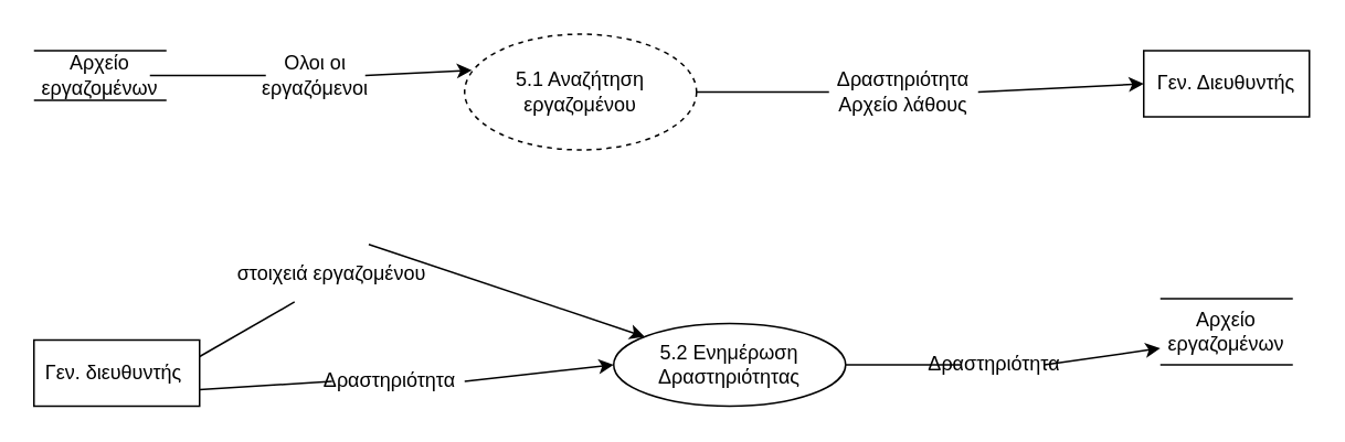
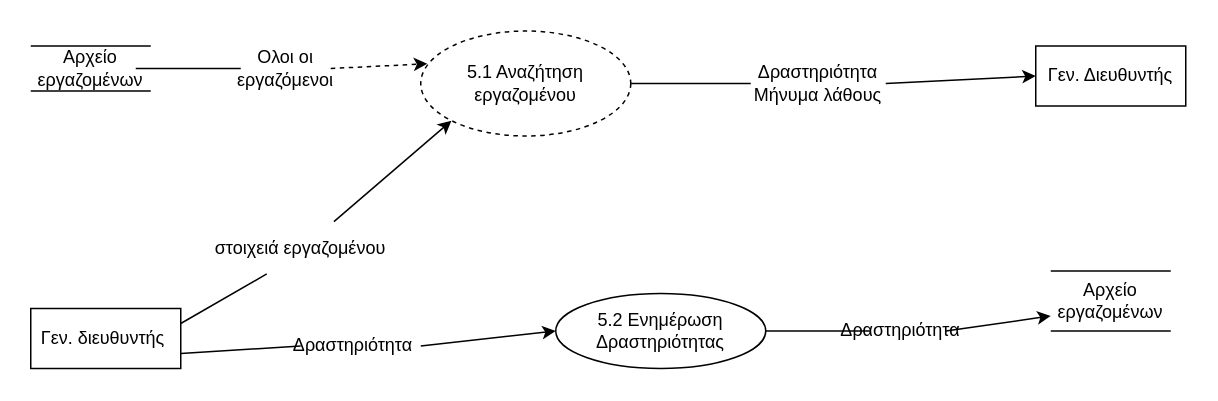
  <mxCell id="0" />
  <mxCell id="1" parent="0" />
  <mxCell id="2" value="Γεν. διευθυντής&amp;nbsp;" style="whiteSpace=wrap;html=1;align=center;" vertex="1" parent="1"><mxGeometry x="20" y="205" width="100" height="40" as="geometry" /></mxCell>
  <mxCell id="3" value="5.1 Αναζήτηση εργαζομένου" style="ellipse;whiteSpace=wrap;html=1;align=center;dashed=1;" vertex="1" parent="1"><mxGeometry x="280" y="20" width="140" height="70" as="geometry" /></mxCell>
  <mxCell id="4" value="5.2 Ενημέρωση Δραστηριότητας" style="ellipse;whiteSpace=wrap;html=1;align=center;" vertex="1" parent="1"><mxGeometry x="370" y="195" width="140" height="50" as="geometry" /></mxCell>
  <mxCell id="5" value="" style="endArrow=none;html=1;rounded=0;" edge="1" parent="1"><mxGeometry width="50" height="50" relative="1" as="geometry"><mxPoint x="20" y="30" as="sourcePoint" /><mxPoint x="100" y="30" as="targetPoint" /></mxGeometry></mxCell>
  <mxCell id="6" value="Αρχείο εργαζομένων" style="text;html=1;strokeColor=none;fillColor=none;align=center;verticalAlign=middle;whiteSpace=wrap;rounded=0;" vertex="1" parent="1"><mxGeometry x="30" y="30" width="60" height="30" as="geometry" /></mxCell>
  <mxCell id="7" value="" style="endArrow=none;html=1;rounded=0;" edge="1" parent="1"><mxGeometry width="50" height="50" relative="1" as="geometry"><mxPoint x="20" y="60" as="sourcePoint" /><mxPoint x="100" y="60" as="targetPoint" /></mxGeometry></mxCell>
  <mxCell id="8" value="" style="endArrow=none;html=1;rounded=0;exitX=1;exitY=0.25;exitDx=0;exitDy=0;entryX=0.338;entryY=1.065;entryDx=0;entryDy=0;entryPerimeter=0;" edge="1" parent="1" source="2" target="9"><mxGeometry width="50" height="50" relative="1" as="geometry"><mxPoint x="120" y="230" as="sourcePoint" /><mxPoint x="160" y="170" as="targetPoint" /></mxGeometry></mxCell>
  <mxCell id="9" value="στοιχειά εργαζομένου" style="text;html=1;strokeColor=none;fillColor=none;align=center;verticalAlign=middle;whiteSpace=wrap;rounded=0;" vertex="1" parent="1"><mxGeometry x="130" y="150" width="140" height="30" as="geometry" /></mxCell>
- <mxCell id="10" value="" style="endArrow=classic;html=1;rounded=0;exitX=0.658;exitY=-0.096;exitDx=0;exitDy=0;exitPerimeter=0;" edge="1" parent="1" source="9" target="4"><mxGeometry width="50" height="50" relative="1" as="geometry"><mxPoint x="250" y="150" as="sourcePoint" /><mxPoint x="300" y="100" as="targetPoint" /></mxGeometry></mxCell>
+ <mxCell id="10" value="" style="endArrow=classic;html=1;rounded=0;exitX=0.658;exitY=-0.096;exitDx=0;exitDy=0;exitPerimeter=0;entryX=0;entryY=1;entryDx=0;entryDy=0;" edge="1" parent="1" source="9" target="3"><mxGeometry width="50" height="50" relative="1" as="geometry"><mxPoint x="250" y="150" as="sourcePoint" /><mxPoint x="300" y="100" as="targetPoint" /></mxGeometry></mxCell>
  <mxCell id="11" value="" style="endArrow=none;html=1;rounded=0;exitX=1;exitY=0.5;exitDx=0;exitDy=0;" edge="1" parent="1" source="6"><mxGeometry width="50" height="50" relative="1" as="geometry"><mxPoint x="140" y="40" as="sourcePoint" /><mxPoint x="160" y="45" as="targetPoint" /></mxGeometry></mxCell>
  <mxCell id="12" value="Ολοι οι εργαζόμενοι" style="text;html=1;strokeColor=none;fillColor=none;align=center;verticalAlign=middle;whiteSpace=wrap;rounded=0;" vertex="1" parent="1"><mxGeometry x="160" y="30" width="60" height="30" as="geometry" /></mxCell>
- <mxCell id="13" value="" style="endArrow=classic;html=1;rounded=0;exitX=1;exitY=0.5;exitDx=0;exitDy=0;entryX=0.031;entryY=0.312;entryDx=0;entryDy=0;entryPerimeter=0;" edge="1" parent="1" source="12" target="3"><mxGeometry width="50" height="50" relative="1" as="geometry"><mxPoint x="230" y="30" as="sourcePoint" /><mxPoint x="280" y="-20" as="targetPoint" /><Array as="points" /></mxGeometry></mxCell>
+ <mxCell id="13" value="" style="endArrow=classic;html=1;rounded=0;exitX=1;exitY=0.5;exitDx=0;exitDy=0;entryX=0.031;entryY=0.312;entryDx=0;entryDy=0;entryPerimeter=0;dashed=1;" edge="1" parent="1" source="12" target="3"><mxGeometry width="50" height="50" relative="1" as="geometry"><mxPoint x="230" y="30" as="sourcePoint" /><mxPoint x="280" y="-20" as="targetPoint" /><Array as="points" /></mxGeometry></mxCell>
  <mxCell id="14" value="Γεν. Διευθυντής" style="whiteSpace=wrap;html=1;align=center;" vertex="1" parent="1"><mxGeometry x="690" y="30" width="100" height="40" as="geometry" /></mxCell>
  <mxCell id="15" value="" style="endArrow=none;html=1;rounded=0;exitX=1;exitY=0.5;exitDx=0;exitDy=0;" edge="1" parent="1" source="3"><mxGeometry width="50" height="50" relative="1" as="geometry"><mxPoint x="490" y="70" as="sourcePoint" /><mxPoint x="500" y="55" as="targetPoint" /></mxGeometry></mxCell>
- <mxCell id="16" value="Δραστηριότητα&lt;br&gt;Αρχείο λάθους" style="text;html=1;strokeColor=none;fillColor=none;align=center;verticalAlign=middle;whiteSpace=wrap;rounded=0;" vertex="1" parent="1"><mxGeometry x="500" y="40" width="90" height="30" as="geometry" /></mxCell>
+ <mxCell id="16" value="Δραστηριότητα&lt;br&gt;Μήνυμα λάθους" style="text;html=1;strokeColor=none;fillColor=none;align=center;verticalAlign=middle;whiteSpace=wrap;rounded=0;" vertex="1" parent="1"><mxGeometry x="500" y="40" width="90" height="30" as="geometry" /></mxCell>
  <mxCell id="17" value="" style="endArrow=classic;html=1;rounded=0;exitX=1;exitY=0.5;exitDx=0;exitDy=0;entryX=0;entryY=0.5;entryDx=0;entryDy=0;" edge="1" parent="1" source="16" target="14"><mxGeometry width="50" height="50" relative="1" as="geometry"><mxPoint x="620" y="60" as="sourcePoint" /><mxPoint x="670" y="10" as="targetPoint" /></mxGeometry></mxCell>
  <mxCell id="18" value="" style="endArrow=none;html=1;rounded=0;entryX=1;entryY=0.75;entryDx=0;entryDy=0;" edge="1" parent="1" target="2"><mxGeometry width="50" height="50" relative="1" as="geometry"><mxPoint x="200" y="230" as="sourcePoint" /><mxPoint x="420" y="190" as="targetPoint" /></mxGeometry></mxCell>
  <mxCell id="19" value="Δραστηριότητα" style="text;html=1;strokeColor=none;fillColor=none;align=center;verticalAlign=middle;whiteSpace=wrap;rounded=0;" vertex="1" parent="1"><mxGeometry x="190" y="215" width="90" height="30" as="geometry" /></mxCell>
  <mxCell id="20" value="" style="endArrow=classic;html=1;rounded=0;exitX=1;exitY=0.5;exitDx=0;exitDy=0;entryX=0;entryY=0.5;entryDx=0;entryDy=0;" edge="1" parent="1" source="19" target="4"><mxGeometry width="50" height="50" relative="1" as="geometry"><mxPoint x="300" y="230" as="sourcePoint" /><mxPoint x="350" y="180" as="targetPoint" /></mxGeometry></mxCell>
  <mxCell id="21" value="" style="endArrow=none;html=1;rounded=0;" edge="1" parent="1"><mxGeometry width="50" height="50" relative="1" as="geometry"><mxPoint x="700" y="180" as="sourcePoint" /><mxPoint x="780" y="180" as="targetPoint" /></mxGeometry></mxCell>
  <mxCell id="22" value="Αρχείο εργαζομένων" style="text;html=1;strokeColor=none;fillColor=none;align=center;verticalAlign=middle;whiteSpace=wrap;rounded=0;" vertex="1" parent="1"><mxGeometry x="710" y="185" width="60" height="30" as="geometry" /></mxCell>
  <mxCell id="23" value="" style="endArrow=none;html=1;rounded=0;" edge="1" parent="1"><mxGeometry width="50" height="50" relative="1" as="geometry"><mxPoint x="700" y="220" as="sourcePoint" /><mxPoint x="780" y="220" as="targetPoint" /></mxGeometry></mxCell>
  <mxCell id="24" value="" style="endArrow=none;html=1;rounded=0;exitX=1;exitY=0.5;exitDx=0;exitDy=0;" edge="1" parent="1" source="4"><mxGeometry width="50" height="50" relative="1" as="geometry"><mxPoint x="540" y="240" as="sourcePoint" /><mxPoint x="580" y="220" as="targetPoint" /></mxGeometry></mxCell>
  <mxCell id="25" value="Δραστηριότητα" style="text;html=1;strokeColor=none;fillColor=none;align=center;verticalAlign=middle;whiteSpace=wrap;rounded=0;" vertex="1" parent="1"><mxGeometry x="570" y="205" width="60" height="30" as="geometry" /></mxCell>
  <mxCell id="26" value="" style="endArrow=classic;html=1;rounded=0;exitX=1;exitY=0.5;exitDx=0;exitDy=0;" edge="1" parent="1" source="25"><mxGeometry width="50" height="50" relative="1" as="geometry"><mxPoint x="690" y="340" as="sourcePoint" /><mxPoint x="700" y="210" as="targetPoint" /></mxGeometry></mxCell>
